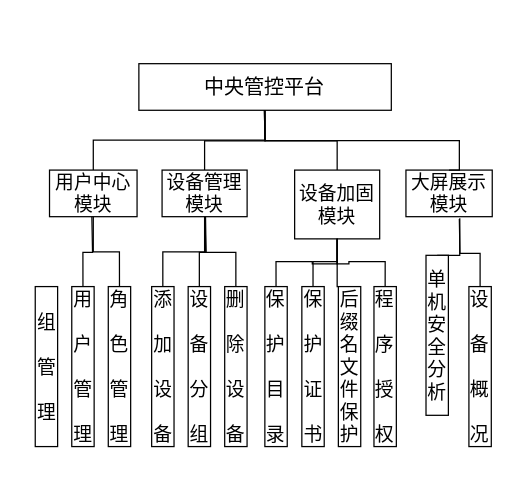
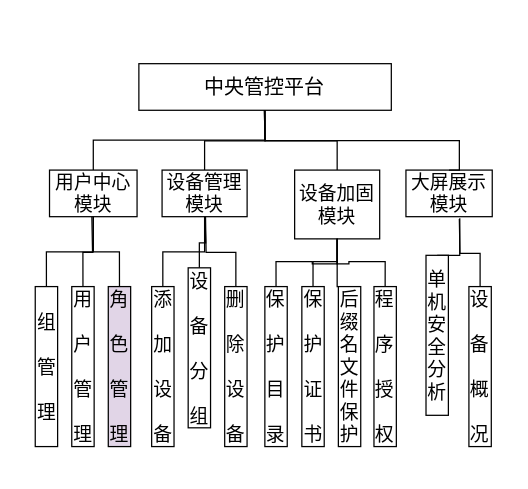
  <mxCell id="0" />
  <mxCell id="1" parent="0" />
  <mxCell id="2" value="" style="group" vertex="1" connectable="0" parent="1"><mxGeometry x="20" y="20" width="380" height="349" as="geometry" /></mxCell>
  <mxCell id="3" value="" style="group" vertex="1" connectable="0" parent="2"><mxGeometry y="18" width="380" height="331" as="geometry" /></mxCell>
  <mxCell id="4" value="" style="group" vertex="1" connectable="0" parent="3"><mxGeometry width="380" height="331" as="geometry" /></mxCell>
  <mxCell id="5" value="" style="group" vertex="1" connectable="0" parent="4"><mxGeometry width="380" height="331" as="geometry" /></mxCell>
  <mxCell id="6" value="" style="group" vertex="1" connectable="0" parent="5"><mxGeometry width="380" height="331" as="geometry" /></mxCell>
  <mxCell id="7" value="&lt;font style=&quot;font-size: 16px&quot;&gt;中央管控平台&lt;/font&gt;" style="rounded=0;whiteSpace=wrap;html=1;" vertex="1" parent="6"><mxGeometry x="90.449" y="12.42" width="201.848" height="37.261" as="geometry" /></mxCell>
  <mxCell id="8" style="edgeStyle=orthogonalEdgeStyle;rounded=0;orthogonalLoop=1;jettySize=auto;html=1;exitX=0.5;exitY=0;exitDx=0;exitDy=0;endArrow=none;endFill=0;" edge="1" parent="6" source="9" target="7"><mxGeometry relative="1" as="geometry" /></mxCell>
  <mxCell id="9" value="&lt;font style=&quot;font-size: 15px&quot;&gt;用户中心模块&lt;/font&gt;" style="rounded=0;whiteSpace=wrap;html=1;" vertex="1" parent="6"><mxGeometry x="19" y="97.5" width="70" height="37.26" as="geometry" /></mxCell>
  <mxCell id="10" style="edgeStyle=orthogonalEdgeStyle;rounded=0;orthogonalLoop=1;jettySize=auto;html=1;exitX=0.5;exitY=0;exitDx=0;exitDy=0;endArrow=none;endFill=0;" edge="1" parent="6" source="11"><mxGeometry relative="1" as="geometry"><mxPoint x="190.825" y="49.681" as="targetPoint" /></mxGeometry></mxCell>
  <mxCell id="11" value="&lt;font style=&quot;font-size: 15px&quot;&gt;设备管理模块&lt;/font&gt;" style="rounded=0;whiteSpace=wrap;html=1;" vertex="1" parent="6"><mxGeometry x="109" y="97.5" width="68" height="37.26" as="geometry" /></mxCell>
  <mxCell id="12" style="edgeStyle=orthogonalEdgeStyle;rounded=0;orthogonalLoop=1;jettySize=auto;html=1;exitX=0.5;exitY=0;exitDx=0;exitDy=0;endArrow=none;endFill=0;" edge="1" parent="6" source="13"><mxGeometry relative="1" as="geometry"><mxPoint x="190.825" y="49.681" as="targetPoint" /></mxGeometry></mxCell>
  <mxCell id="13" value="&lt;font style=&quot;font-size: 15px&quot;&gt;设备加固模块&lt;/font&gt;" style="rounded=0;whiteSpace=wrap;html=1;" vertex="1" parent="6"><mxGeometry x="215" y="97.5" width="68" height="55" as="geometry" /></mxCell>
  <mxCell id="14" value="&lt;font style=&quot;font-size: 15px&quot;&gt;大屏展示模块&lt;/font&gt;" style="rounded=0;whiteSpace=wrap;html=1;" vertex="1" parent="6"><mxGeometry x="304" y="97.5" width="69" height="37.26" as="geometry" /></mxCell>
  <mxCell id="15" style="edgeStyle=orthogonalEdgeStyle;rounded=0;orthogonalLoop=1;jettySize=auto;html=1;exitX=0.5;exitY=1;exitDx=0;exitDy=0;entryX=0.5;entryY=0;entryDx=0;entryDy=0;endArrow=none;endFill=0;" edge="1" parent="6" source="7" target="14"><mxGeometry relative="1" as="geometry"><Array as="points"><mxPoint x="191.19" y="73.901" /><mxPoint x="346.683" y="73.901" /></Array></mxGeometry></mxCell>
+ <mxCell id="16" style="edgeStyle=orthogonalEdgeStyle;rounded=0;orthogonalLoop=1;jettySize=auto;html=1;exitX=0.5;exitY=0;exitDx=0;exitDy=0;entryX=0.5;entryY=1;entryDx=0;entryDy=0;endArrow=none;endFill=0;" edge="1" parent="6" source="17" target="9"><mxGeometry relative="1" as="geometry" /></mxCell>
  <mxCell id="17" value="&lt;span style=&quot;font-size: 15px&quot;&gt;组&lt;br&gt;&lt;br&gt;管&lt;br&gt;&lt;br&gt;理&lt;br&gt;&lt;/span&gt;" style="rounded=0;whiteSpace=wrap;html=1;" vertex="1" parent="6"><mxGeometry x="7.592" y="190.651" width="17.885" height="127.929" as="geometry" /></mxCell>
  <mxCell id="18" style="edgeStyle=orthogonalEdgeStyle;rounded=0;orthogonalLoop=1;jettySize=auto;html=1;exitX=0.5;exitY=0;exitDx=0;exitDy=0;endArrow=none;endFill=0;" edge="1" parent="6" source="19"><mxGeometry relative="1" as="geometry"><mxPoint x="52.853" y="134.76" as="targetPoint" /></mxGeometry></mxCell>
  <mxCell id="19" value="&lt;span style=&quot;font-size: 15px&quot;&gt;用&lt;br&gt;&lt;br&gt;户&lt;br&gt;&lt;br&gt;管&lt;br&gt;&lt;br&gt;理&lt;br&gt;&lt;/span&gt;" style="rounded=0;whiteSpace=wrap;html=1;" vertex="1" parent="6"><mxGeometry x="36.793" y="190.651" width="17.885" height="127.929" as="geometry" /></mxCell>
  <mxCell id="20" style="edgeStyle=orthogonalEdgeStyle;rounded=0;orthogonalLoop=1;jettySize=auto;html=1;exitX=0.5;exitY=0;exitDx=0;exitDy=0;entryX=0.5;entryY=1;entryDx=0;entryDy=0;endArrow=none;endFill=0;" edge="1" parent="6" source="21" target="9"><mxGeometry relative="1" as="geometry" /></mxCell>
- <mxCell id="21" value="&lt;span style=&quot;font-size: 15px&quot;&gt;角&lt;br&gt;&lt;br&gt;色&lt;br&gt;&lt;br&gt;管&lt;br&gt;&lt;br&gt;理&lt;br&gt;&lt;/span&gt;" style="rounded=0;whiteSpace=wrap;html=1;" vertex="1" parent="6"><mxGeometry x="65.993" y="190.651" width="17.885" height="127.929" as="geometry" /></mxCell>
+ <mxCell id="21" value="&lt;span style=&quot;font-size: 15px&quot;&gt;角&lt;br&gt;&lt;br&gt;色&lt;br&gt;&lt;br&gt;管&lt;br&gt;&lt;br&gt;理&lt;br&gt;&lt;/span&gt;" style="rounded=0;whiteSpace=wrap;html=1;fillColor=#e1d5e7;" vertex="1" parent="6"><mxGeometry x="65.993" y="190.651" width="17.885" height="127.929" as="geometry" /></mxCell>
  <mxCell id="22" style="edgeStyle=orthogonalEdgeStyle;rounded=0;orthogonalLoop=1;jettySize=auto;html=1;exitX=0.5;exitY=0;exitDx=0;exitDy=0;entryX=0.5;entryY=1;entryDx=0;entryDy=0;endArrow=none;endFill=0;" edge="1" parent="6" source="23" target="11"><mxGeometry relative="1" as="geometry" /></mxCell>
  <mxCell id="23" value="&lt;span style=&quot;font-size: 15px&quot;&gt;&lt;br&gt;添&lt;br&gt;&lt;br&gt;加&lt;br&gt;&lt;br&gt;设&lt;br&gt;&lt;br&gt;备&lt;br&gt;&lt;br&gt;&lt;/span&gt;" style="rounded=0;whiteSpace=wrap;html=1;" vertex="1" parent="6"><mxGeometry x="100.669" y="190.651" width="17.885" height="127.929" as="geometry" /></mxCell>
  <mxCell id="24" style="edgeStyle=orthogonalEdgeStyle;rounded=0;orthogonalLoop=1;jettySize=auto;html=1;exitX=0.5;exitY=0;exitDx=0;exitDy=0;endArrow=none;endFill=0;" edge="1" parent="6" source="25"><mxGeometry relative="1" as="geometry"><mxPoint x="143.374" y="134.76" as="targetPoint" /></mxGeometry></mxCell>
- <mxCell id="25" value="&lt;span style=&quot;font-size: 15px&quot;&gt;设&lt;br&gt;&lt;br&gt;备&lt;br&gt;&lt;br&gt;分&lt;br&gt;&lt;br&gt;组&lt;br&gt;&lt;/span&gt;" style="rounded=0;whiteSpace=wrap;html=1;" vertex="1" parent="6"><mxGeometry x="129.869" y="190.651" width="17.885" height="127.929" as="geometry" /></mxCell>
+ <mxCell id="25" value="&lt;span style=&quot;font-size: 15px&quot;&gt;设&lt;br&gt;&lt;br&gt;备&lt;br&gt;&lt;br&gt;分&lt;br&gt;&lt;br&gt;组&lt;br&gt;&lt;/span&gt;" style="rounded=0;whiteSpace=wrap;html=1;" vertex="1" parent="6"><mxGeometry x="129.869" y="175.651" width="17.885" height="127.929" as="geometry" /></mxCell>
  <mxCell id="26" style="edgeStyle=orthogonalEdgeStyle;rounded=0;orthogonalLoop=1;jettySize=auto;html=1;exitX=0.5;exitY=0;exitDx=0;exitDy=0;endArrow=none;endFill=0;" edge="1" parent="6" source="27"><mxGeometry relative="1" as="geometry"><mxPoint x="143.739" y="134.76" as="targetPoint" /></mxGeometry></mxCell>
  <mxCell id="27" value="&lt;span style=&quot;font-size: 15px&quot;&gt;删&lt;br&gt;&lt;br&gt;除&lt;br&gt;&lt;br&gt;设&lt;br&gt;&lt;br&gt;备&lt;br&gt;&lt;/span&gt;" style="rounded=0;whiteSpace=wrap;html=1;" vertex="1" parent="6"><mxGeometry x="159.07" y="190.651" width="17.885" height="127.929" as="geometry" /></mxCell>
  <mxCell id="28" style="edgeStyle=orthogonalEdgeStyle;rounded=0;orthogonalLoop=1;jettySize=auto;html=1;exitX=0.5;exitY=0;exitDx=0;exitDy=0;endArrow=none;endFill=0;" edge="1" parent="6" source="29" target="13"><mxGeometry relative="1" as="geometry" /></mxCell>
  <mxCell id="29" value="&lt;span style=&quot;font-size: 15px&quot;&gt;保&lt;br&gt;&lt;br&gt;护&lt;br&gt;&lt;br&gt;目&lt;br&gt;&lt;br&gt;录&lt;br&gt;&lt;/span&gt;" style="rounded=0;whiteSpace=wrap;html=1;" vertex="1" parent="6"><mxGeometry x="191.19" y="190.651" width="17.885" height="127.929" as="geometry" /></mxCell>
  <mxCell id="30" style="edgeStyle=orthogonalEdgeStyle;rounded=0;orthogonalLoop=1;jettySize=auto;html=1;exitX=0.5;exitY=0;exitDx=0;exitDy=0;entryX=0.5;entryY=1;entryDx=0;entryDy=0;endArrow=none;endFill=0;" edge="1" parent="6" source="31" target="13"><mxGeometry relative="1" as="geometry" /></mxCell>
  <mxCell id="31" value="&lt;span style=&quot;font-size: 15px&quot;&gt;保&lt;br&gt;&lt;br&gt;护&lt;br&gt;&lt;br&gt;证&lt;br&gt;&lt;br&gt;书&lt;br&gt;&lt;/span&gt;" style="rounded=0;whiteSpace=wrap;html=1;" vertex="1" parent="6"><mxGeometry x="220.756" y="190.651" width="17.885" height="127.929" as="geometry" /></mxCell>
  <mxCell id="32" style="edgeStyle=orthogonalEdgeStyle;rounded=0;orthogonalLoop=1;jettySize=auto;html=1;exitX=0.5;exitY=0;exitDx=0;exitDy=0;entryX=0.5;entryY=1;entryDx=0;entryDy=0;endArrow=none;endFill=0;" edge="1" parent="6" source="33" target="13"><mxGeometry relative="1" as="geometry" /></mxCell>
  <mxCell id="33" value="&lt;span style=&quot;font-size: 15px&quot;&gt;后&lt;br&gt;缀&lt;br&gt;名&lt;br&gt;文&lt;br&gt;件&lt;br&gt;保&lt;br&gt;护&lt;br&gt;&lt;/span&gt;" style="rounded=0;whiteSpace=wrap;html=1;" vertex="1" parent="6"><mxGeometry x="249.956" y="190.651" width="17.885" height="127.929" as="geometry" /></mxCell>
  <mxCell id="34" style="edgeStyle=orthogonalEdgeStyle;rounded=0;orthogonalLoop=1;jettySize=auto;html=1;exitX=0.5;exitY=0;exitDx=0;exitDy=0;entryX=0.5;entryY=1;entryDx=0;entryDy=0;endArrow=none;endFill=0;" edge="1" parent="6" source="35" target="13"><mxGeometry relative="1" as="geometry" /></mxCell>
  <mxCell id="35" value="&lt;span style=&quot;font-size: 15px&quot;&gt;程&lt;br&gt;&lt;br&gt;序&lt;br&gt;&lt;br&gt;授&lt;br&gt;&lt;br&gt;权&lt;br&gt;&lt;/span&gt;" style="rounded=0;whiteSpace=wrap;html=1;" vertex="1" parent="6"><mxGeometry x="278.427" y="190.651" width="17.885" height="127.929" as="geometry" /></mxCell>
  <mxCell id="36" style="edgeStyle=orthogonalEdgeStyle;rounded=0;orthogonalLoop=1;jettySize=auto;html=1;exitX=0.5;exitY=0;exitDx=0;exitDy=0;endArrow=none;endFill=0;" edge="1" parent="6" source="37"><mxGeometry relative="1" as="geometry"><mxPoint x="347.048" y="136.002" as="targetPoint" /></mxGeometry></mxCell>
  <mxCell id="37" value="&lt;span style=&quot;font-size: 15px&quot;&gt;单&lt;br&gt;机&lt;br&gt;安&lt;br&gt;全&lt;br&gt;分&lt;br&gt;析&lt;br&gt;&lt;/span&gt;" style="rounded=0;whiteSpace=wrap;html=1;" vertex="1" parent="6"><mxGeometry x="320.037" y="165.651" width="17.885" height="127.929" as="geometry" /></mxCell>
  <mxCell id="38" style="edgeStyle=orthogonalEdgeStyle;rounded=0;orthogonalLoop=1;jettySize=auto;html=1;exitX=0.5;exitY=0;exitDx=0;exitDy=0;endArrow=none;endFill=0;" edge="1" parent="6" source="39"><mxGeometry relative="1" as="geometry"><mxPoint x="346.683" y="136.623" as="targetPoint" /></mxGeometry></mxCell>
  <mxCell id="39" value="&lt;span style=&quot;font-size: 15px&quot;&gt;设&lt;br&gt;&lt;br&gt;备&lt;br&gt;&lt;br&gt;概&lt;br&gt;&lt;br&gt;况&lt;br&gt;&lt;/span&gt;" style="rounded=0;whiteSpace=wrap;html=1;" vertex="1" parent="6"><mxGeometry x="354.348" y="190.651" width="17.885" height="127.929" as="geometry" /></mxCell>
